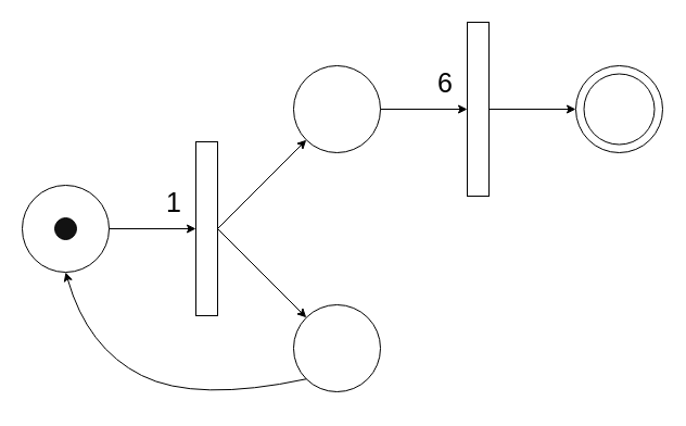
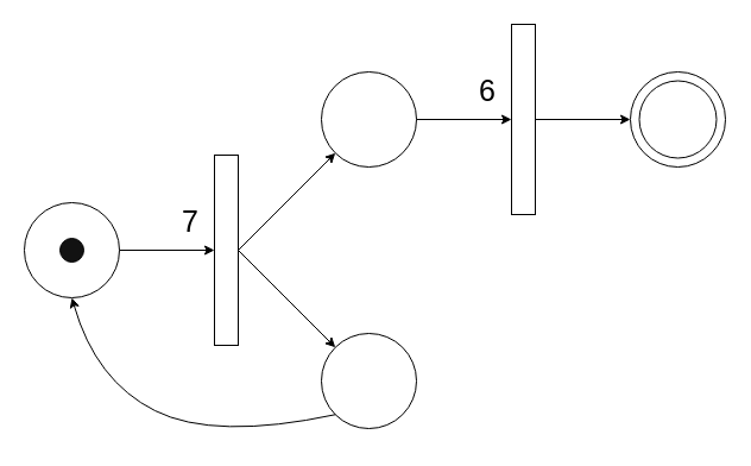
  <mxCell id="0" />
  <mxCell id="1" parent="0" />
  <mxCell id="2" value="" style="ellipse;whiteSpace=wrap;html=1;aspect=fixed;" vertex="1" parent="1"><mxGeometry x="20" y="170" width="80" height="80" as="geometry" /></mxCell>
  <mxCell id="3" value="" style="endArrow=classic;html=1;exitX=1;exitY=0.5;exitDx=0;exitDy=0;" edge="1" parent="1" source="2" target="4"><mxGeometry width="50" height="50" relative="1" as="geometry"><mxPoint x="240" y="270" as="sourcePoint" /><mxPoint x="180" y="210" as="targetPoint" /></mxGeometry></mxCell>
  <mxCell id="4" value="" style="rounded=0;whiteSpace=wrap;html=1;" vertex="1" parent="1"><mxGeometry x="180" y="130" width="20" height="160" as="geometry" /></mxCell>
  <mxCell id="5" value="" style="endArrow=classic;html=1;" edge="1" parent="1" target="8"><mxGeometry width="50" height="50" relative="1" as="geometry"><mxPoint x="200" y="210" as="sourcePoint" /><mxPoint x="280" y="130" as="targetPoint" /></mxGeometry></mxCell>
  <mxCell id="6" value="" style="endArrow=classic;html=1;" edge="1" parent="1" target="7"><mxGeometry width="50" height="50" relative="1" as="geometry"><mxPoint x="200" y="210" as="sourcePoint" /><mxPoint x="280" y="290" as="targetPoint" /></mxGeometry></mxCell>
  <mxCell id="7" value="" style="ellipse;whiteSpace=wrap;html=1;aspect=fixed;" vertex="1" parent="1"><mxGeometry x="270" y="280" width="80" height="80" as="geometry" /></mxCell>
  <mxCell id="8" value="" style="ellipse;whiteSpace=wrap;html=1;aspect=fixed;" vertex="1" parent="1"><mxGeometry x="270" y="60" width="80" height="80" as="geometry" /></mxCell>
  <mxCell id="9" value="" style="endArrow=classic;html=1;exitX=0;exitY=1;exitDx=0;exitDy=0;entryX=0.5;entryY=1;entryDx=0;entryDy=0;curved=1;" edge="1" parent="1" source="7" target="2"><mxGeometry width="50" height="50" relative="1" as="geometry"><mxPoint x="240" y="270" as="sourcePoint" /><mxPoint x="130" y="360" as="targetPoint" /><Array as="points"><mxPoint x="180" y="370" /><mxPoint x="80" y="320" /></Array></mxGeometry></mxCell>
  <mxCell id="10" value="" style="endArrow=classic;html=1;exitX=1;exitY=0.5;exitDx=0;exitDy=0;" edge="1" parent="1" source="8" target="11"><mxGeometry width="50" height="50" relative="1" as="geometry"><mxPoint x="340" y="270" as="sourcePoint" /><mxPoint x="430" y="100" as="targetPoint" /></mxGeometry></mxCell>
  <mxCell id="11" value="" style="rounded=0;whiteSpace=wrap;html=1;" vertex="1" parent="1"><mxGeometry x="430" y="20" width="20" height="160" as="geometry" /></mxCell>
  <mxCell id="12" value="" style="endArrow=classic;html=1;" edge="1" parent="1" target="13"><mxGeometry width="50" height="50" relative="1" as="geometry"><mxPoint x="450" y="100" as="sourcePoint" /><mxPoint x="530" y="100" as="targetPoint" /></mxGeometry></mxCell>
  <mxCell id="13" value="" style="ellipse;whiteSpace=wrap;html=1;aspect=fixed;" vertex="1" parent="1"><mxGeometry x="530" y="60" width="80" height="80" as="geometry" /></mxCell>
  <mxCell id="14" value="" style="ellipse;whiteSpace=wrap;html=1;aspect=fixed;" vertex="1" parent="1"><mxGeometry x="537.5" y="67.5" width="65" height="65" as="geometry" /></mxCell>
  <mxCell id="15" value="&lt;div style=&quot;font-size: 25px&quot;&gt;&lt;font style=&quot;font-size: 25px&quot;&gt;6&lt;/font&gt;&lt;/div&gt;" style="text;html=1;strokeColor=none;fillColor=none;align=center;verticalAlign=middle;whiteSpace=wrap;rounded=0;" vertex="1" parent="1"><mxGeometry x="380" y="50" width="60" height="50" as="geometry" /></mxCell>
- <mxCell id="16" value="&lt;font style=&quot;font-size: 25px&quot;&gt;1&lt;/font&gt;" style="text;html=1;strokeColor=none;fillColor=none;align=center;verticalAlign=middle;whiteSpace=wrap;rounded=0;" vertex="1" parent="1"><mxGeometry x="130" y="160" width="60" height="50" as="geometry" /></mxCell>
+ <mxCell id="16" value="&lt;font style=&quot;font-size: 25px&quot;&gt;7&lt;/font&gt;" style="text;html=1;strokeColor=none;fillColor=none;align=center;verticalAlign=middle;whiteSpace=wrap;rounded=0;" vertex="1" parent="1"><mxGeometry x="130" y="160" width="60" height="50" as="geometry" /></mxCell>
  <mxCell id="17" value="" style="ellipse;whiteSpace=wrap;html=1;aspect=fixed;fillColor=#121212;" vertex="1" parent="1"><mxGeometry x="50" y="200" width="20" height="20" as="geometry" /></mxCell>
